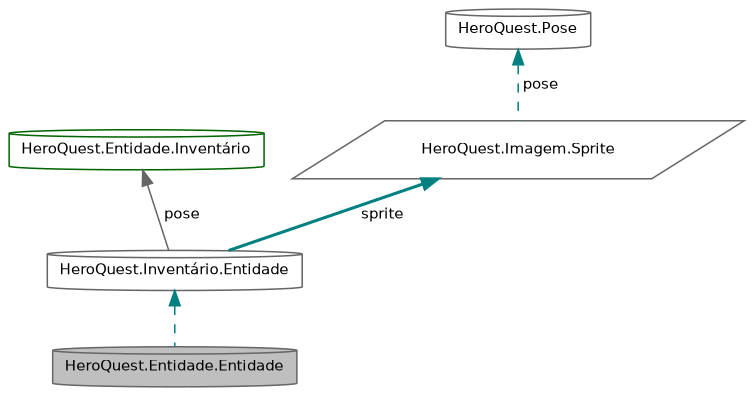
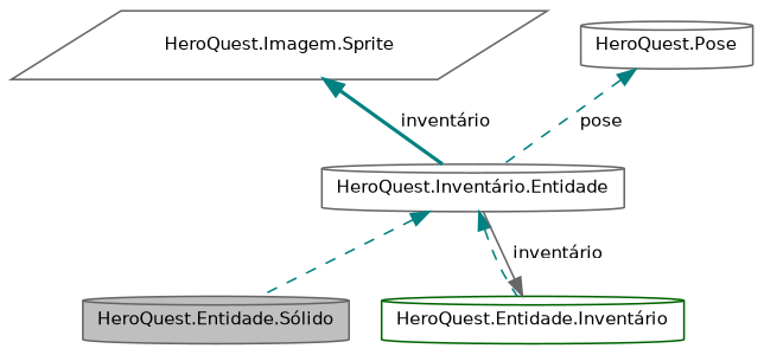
  digraph {
    node [color=gray40 fillcolor=white fontname=Helvetica fontsize=10 shape=cylinder style=filled]
    edge [color=teal dir=back fontname=Helvetica fontsize=10 labelfontname=Helvetica labelfontsize=10 style=dashed]
-   n1 [fillcolor=grey75 fontcolor=black height=0.2 label="HeroQuest.Entidade.Entidade" width=0.4]
+   n1 [fillcolor=grey75 fontcolor=black height=0.2 label="HeroQuest.Entidade.Sólido" width=0.4]
    n2 [height=0.2 label="HeroQuest.Inventário.Entidade" width=0.4]
    n3 [color=darkgreen height=0.2 label="HeroQuest.Entidade.Inventário" width=0.4]
    n4 [height=0.2 label="HeroQuest.Imagem.Sprite" shape=parallelogram width=0.4]
    n5 [height=0.2 label="HeroQuest.Pose" width=0.4]
    n2 -> n1
-   n3 -> n2 [color=gray40 label=" pose" style=solid]
-   n4 -> n2 [label=" sprite" style=bold]
-   n5 -> n4 [label=" pose"]
+   n2 -> n3
+   n3 -> n2 [color=gray40 label=" inventário" style=solid]
+   n4 -> n2 [label=" inventário" style=bold]
+   n5 -> n2 [label=" pose"]
  }
